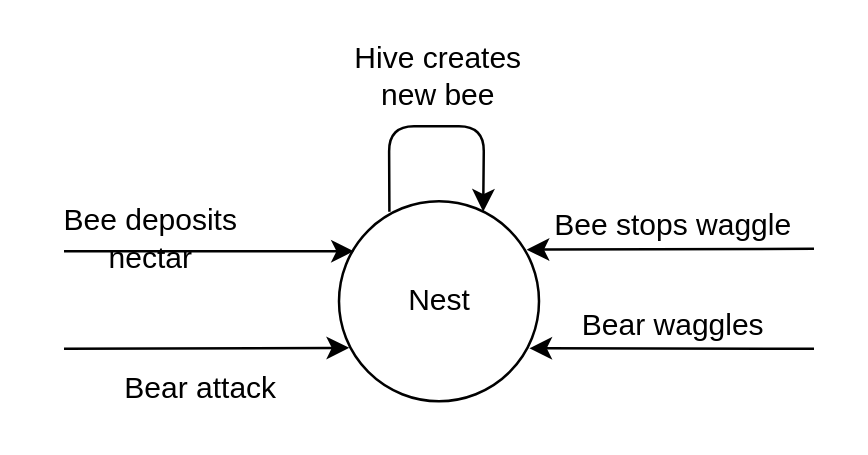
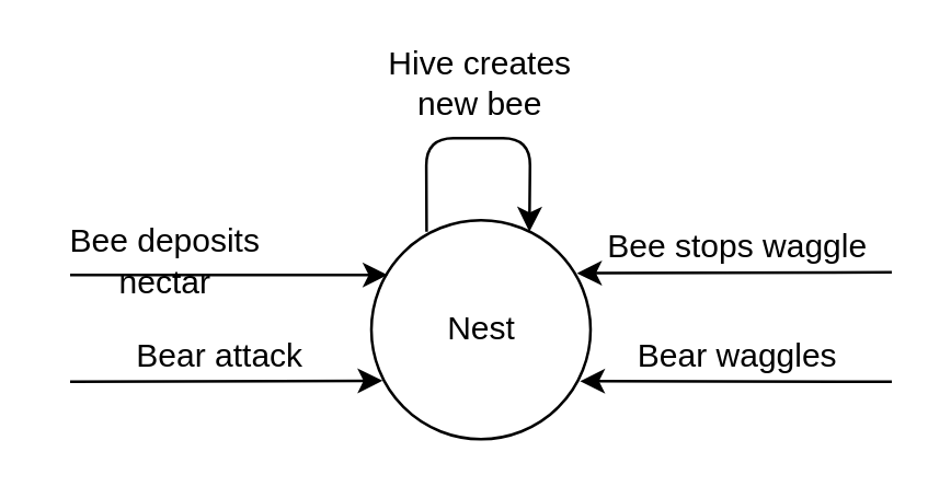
  <mxCell id="0" />
  <mxCell id="1" parent="0" />
  <mxCell id="2" value="" style="group" parent="1" vertex="1" connectable="0"><mxGeometry x="135" y="80" width="90" height="80" as="geometry" /></mxCell>
  <mxCell id="3" value="" style="ellipse;whiteSpace=wrap;html=1;aspect=fixed;" parent="2" vertex="1"><mxGeometry width="80" height="80" as="geometry" /></mxCell>
  <mxCell id="4" value="&lt;div&gt;Nest&lt;/div&gt;" style="text;html=1;resizable=0;autosize=1;align=center;verticalAlign=middle;points=[];fillColor=none;strokeColor=none;rounded=0;" parent="2" vertex="1"><mxGeometry x="15" y="25" width="50" height="30" as="geometry" /></mxCell>
  <mxCell id="5" value="Bee deposits nectar" style="text;html=1;strokeColor=none;fillColor=none;align=center;verticalAlign=middle;whiteSpace=wrap;rounded=0;" parent="1" vertex="1"><mxGeometry x="20" y="80" width="80" height="30" as="geometry" /></mxCell>
  <mxCell id="6" value="" style="endArrow=classic;html=1;rounded=0;entryX=0;entryY=0;entryDx=0;entryDy=0;" parent="1" edge="1"><mxGeometry width="50" height="50" relative="1" as="geometry"><mxPoint x="25" y="100" as="sourcePoint" /><mxPoint x="140.926" y="99.996" as="targetPoint" /></mxGeometry></mxCell>
  <mxCell id="7" value="" style="endArrow=classic;html=1;exitX=0.277;exitY=0.052;exitDx=0;exitDy=0;exitPerimeter=0;entryX=0.746;entryY=0.052;entryDx=0;entryDy=0;entryPerimeter=0;" parent="1" edge="1"><mxGeometry width="50" height="50" relative="1" as="geometry"><mxPoint x="155.16" y="84.16" as="sourcePoint" /><mxPoint x="192.68" y="84.16" as="targetPoint" /><Array as="points"><mxPoint x="155" y="50" /><mxPoint x="193" y="50" /></Array></mxGeometry></mxCell>
  <mxCell id="8" value="Hive creates new bee" style="text;html=1;strokeColor=none;fillColor=none;align=center;verticalAlign=middle;whiteSpace=wrap;rounded=0;" parent="1" vertex="1"><mxGeometry x="135" y="20" width="80" height="20" as="geometry" /></mxCell>
  <mxCell id="9" value="" style="endArrow=classic;html=1;rounded=0;entryX=0.051;entryY=0.733;entryDx=0;entryDy=0;entryPerimeter=0;" parent="1" target="3" edge="1"><mxGeometry width="50" height="50" relative="1" as="geometry"><mxPoint x="25" y="139" as="sourcePoint" /><mxPoint x="165" y="192" as="targetPoint" /><Array as="points" /></mxGeometry></mxCell>
- <mxCell id="10" value="Bear attack" style="text;html=1;strokeColor=none;fillColor=none;align=center;verticalAlign=middle;whiteSpace=wrap;rounded=0;" parent="1" vertex="1"><mxGeometry x="40" y="145" width="80" height="20" as="geometry" /></mxCell>
+ <mxCell id="10" value="Bear attack" style="text;html=1;strokeColor=none;fillColor=none;align=center;verticalAlign=middle;whiteSpace=wrap;rounded=0;" parent="1" vertex="1"><mxGeometry x="40" y="120" width="80" height="20" as="geometry" /></mxCell>
  <mxCell id="11" value="Bee stops waggle" style="text;html=1;strokeColor=none;fillColor=none;align=center;verticalAlign=middle;whiteSpace=wrap;rounded=0;" parent="1" vertex="1"><mxGeometry x="215" y="80" width="108.28" height="20" as="geometry" /></mxCell>
  <mxCell id="12" value="" style="endArrow=classic;html=1;rounded=0;entryX=0.938;entryY=0.242;entryDx=0;entryDy=0;entryPerimeter=0;" parent="1" target="3" edge="1"><mxGeometry width="50" height="50" relative="1" as="geometry"><mxPoint x="325" y="99" as="sourcePoint" /><mxPoint x="255.004" y="28.284" as="targetPoint" /><Array as="points" /></mxGeometry></mxCell>
  <mxCell id="13" value="" style="endArrow=classic;html=1;rounded=0;entryX=0.952;entryY=0.735;entryDx=0;entryDy=0;entryPerimeter=0;" parent="1" target="3" edge="1"><mxGeometry width="50" height="50" relative="1" as="geometry"><mxPoint x="325" y="139" as="sourcePoint" /><mxPoint x="215" y="139" as="targetPoint" /><Array as="points" /></mxGeometry></mxCell>
  <mxCell id="14" value="Bear waggles" style="text;html=1;strokeColor=none;fillColor=none;align=center;verticalAlign=middle;whiteSpace=wrap;rounded=0;" parent="1" vertex="1"><mxGeometry x="215" y="120" width="108.28" height="20" as="geometry" /></mxCell>
